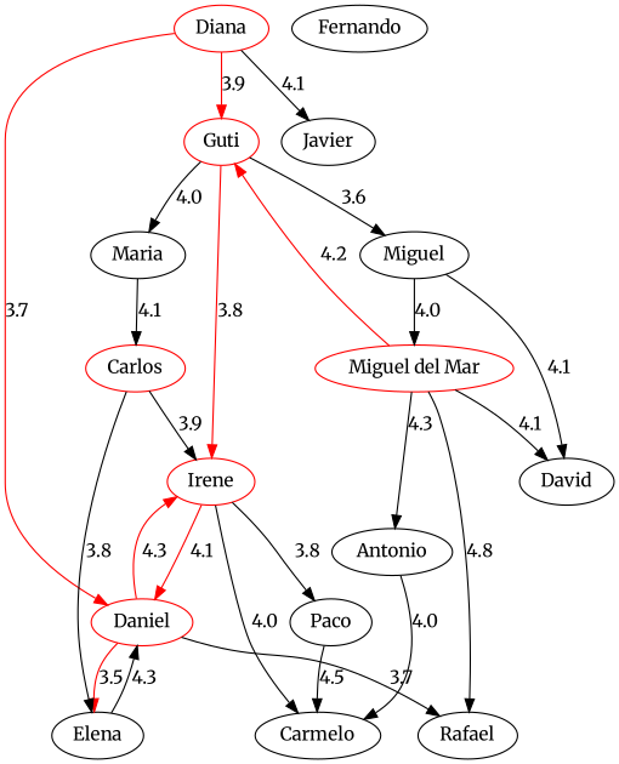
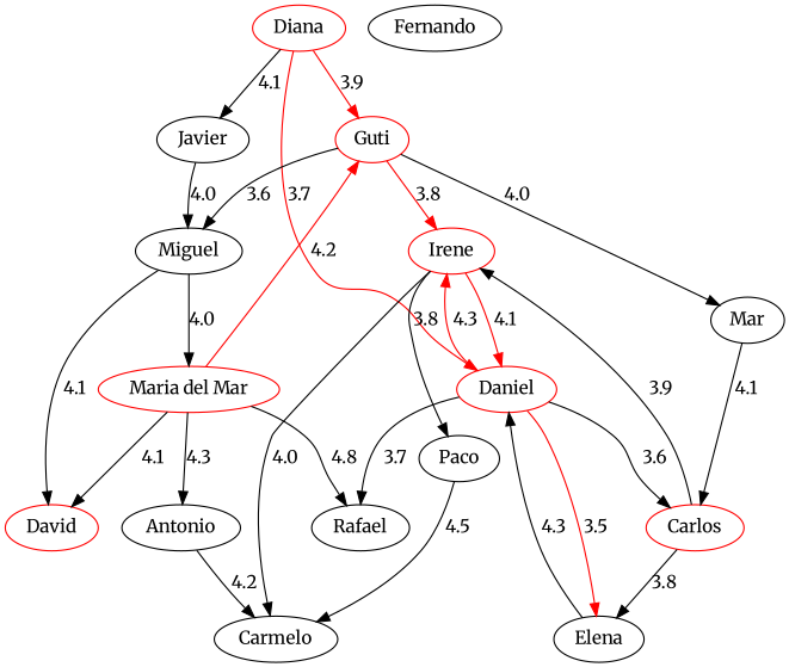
  strict digraph {
    fontname=Merriweather
    node [fontname=Merriweather]
    edge [fontname=Merriweather]
    n1 [color=red label=Diana]
    n2 [color=red label=Guti]
    n3 [color=red label=Daniel]
    n4 [label=Javier]
    n5 [label=Miguel]
    n6 [color=red label=Irene]
-   n7 [label=Maria]
+   n7 [label=Mar]
    n8 [label=Rafael]
    n9 [label=Elena]
    n10 [color=red label=Carlos]
-   n11 [color=red label="Miguel del Mar"]
-   n12 [label=David]
+   n11 [color=red label="Maria del Mar"]
+   n12 [label=David color=red]
    n13 [label=Antonio]
    n14 [label=Paco]
    n15 [label=Carmelo]
    n16 [label=Fernando]
    n1 -> n2 [color=red label=3.9]
    n1 -> n3 [color=red label=3.7]
    n1 -> n4 [label=4.1]
    n2 -> n5 [label=3.6]
    n2 -> n6 [color=red label=3.8]
    n2 -> n7 [label=4.0]
    n3 -> n6 [color=red label=4.3]
    n3 -> n8 [label=3.7]
    n3 -> n9 [color=red label=3.5]
+   n3 -> n10 [label=3.6]
+   n4 -> n5 [label=4.0]
    n5 -> n11 [label=4.0]
    n5 -> n12 [label=4.1]
    n6 -> n3 [color=red label=4.1]
    n6 -> n14 [label=3.8]
    n6 -> n15 [label=4.0]
    n7 -> n10 [label=4.1]
    n9 -> n3 [label=4.3]
    n10 -> n6 [label=3.9]
    n10 -> n9 [label=3.8]
    n11 -> n2 [color=red label=4.2]
    n11 -> n8 [label=4.8]
    n11 -> n12 [label=4.1]
    n11 -> n13 [label=4.3]
-   n13 -> n15 [label=4.0]
+   n13 -> n15 [label=4.2]
    n14 -> n15 [label=4.5]
  }
